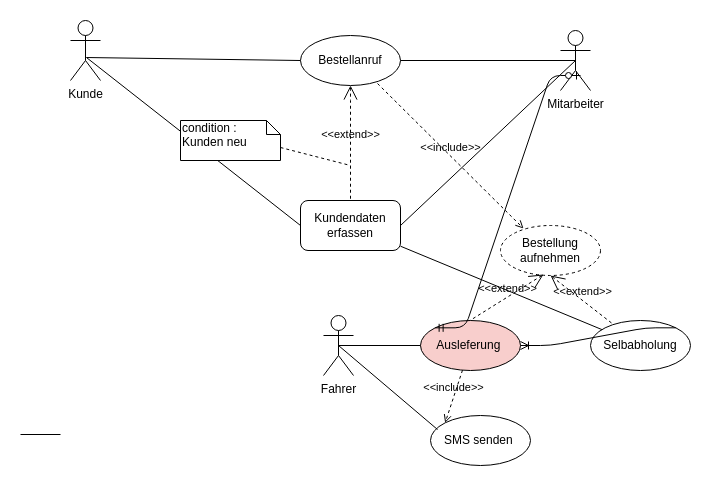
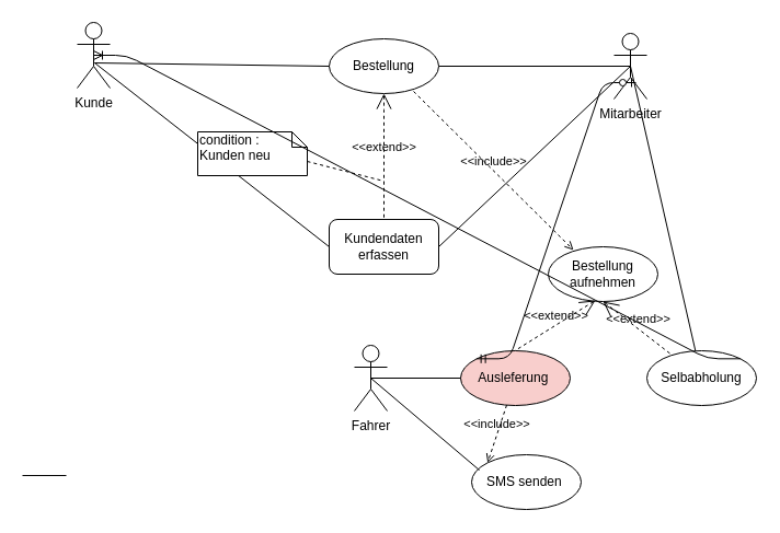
  <mxCell id="0" />
  <mxCell id="1" parent="0" />
  <mxCell id="2" value="Kunde" style="shape=umlActor;verticalLabelPosition=bottom;labelBackgroundColor=#ffffff;verticalAlign=top;html=1;" vertex="1" parent="1"><mxGeometry x="70" y="20" width="30" height="60" as="geometry" /></mxCell>
  <mxCell id="3" value="Mitarbeiter" style="shape=umlActor;verticalLabelPosition=bottom;labelBackgroundColor=#ffffff;verticalAlign=top;html=1;" vertex="1" parent="1"><mxGeometry x="560" y="30" width="30" height="60" as="geometry" /></mxCell>
  <mxCell id="4" value="Fahrer" style="shape=umlActor;verticalLabelPosition=bottom;labelBackgroundColor=#ffffff;verticalAlign=top;html=1;" vertex="1" parent="1"><mxGeometry x="323" y="315" width="30" height="60" as="geometry" /></mxCell>
- <mxCell id="5" value="Bestellanruf" style="ellipse;whiteSpace=wrap;html=1;" vertex="1" parent="1"><mxGeometry x="300" y="35" width="100" height="50" as="geometry" /></mxCell>
+ <mxCell id="5" value="Bestellung" style="ellipse;whiteSpace=wrap;html=1;" vertex="1" parent="1"><mxGeometry x="300" y="35" width="100" height="50" as="geometry" /></mxCell>
  <mxCell id="6" value="" style="line;strokeWidth=1;fillColor=none;align=left;verticalAlign=middle;spacingTop=-1;spacingLeft=3;spacingRight=3;rotatable=0;labelPosition=right;points=[];portConstraint=eastwest;" vertex="1" parent="1"><mxGeometry x="20" y="430" width="40" height="8" as="geometry" /></mxCell>
  <mxCell id="7" value="" style="endArrow=none;html=1;entryX=0.5;entryY=0.5;entryDx=0;entryDy=0;entryPerimeter=0;exitX=1;exitY=0.5;exitDx=0;exitDy=0;" edge="1" parent="1" source="5" target="3"><mxGeometry width="50" height="50" relative="1" as="geometry"><mxPoint x="330" y="44" as="sourcePoint" /><mxPoint x="380" y="-6" as="targetPoint" /></mxGeometry></mxCell>
  <mxCell id="8" value="Kundendaten erfassen" style="whiteSpace=wrap;html=1;rounded=1;" vertex="1" parent="1"><mxGeometry x="300" y="200" width="100" height="50" as="geometry" /></mxCell>
  <mxCell id="9" value="" style="endArrow=none;html=1;entryX=0.533;entryY=0.617;entryDx=0;entryDy=0;entryPerimeter=0;exitX=0;exitY=0.5;exitDx=0;exitDy=0;" edge="1" parent="1" source="5" target="2"><mxGeometry width="50" height="50" relative="1" as="geometry"><mxPoint x="383" y="115" as="sourcePoint" /><mxPoint x="585" y="70" as="targetPoint" /></mxGeometry></mxCell>
  <mxCell id="10" value="" style="endArrow=none;html=1;entryX=0.533;entryY=0.617;entryDx=0;entryDy=0;entryPerimeter=0;exitX=0;exitY=0.5;exitDx=0;exitDy=0;" edge="1" parent="1" source="8" target="2"><mxGeometry width="50" height="50" relative="1" as="geometry"><mxPoint x="200" y="200" as="sourcePoint" /><mxPoint x="95.99" y="67.02" as="targetPoint" /></mxGeometry></mxCell>
  <mxCell id="11" value="" style="endArrow=none;html=1;entryX=0.5;entryY=0.5;entryDx=0;entryDy=0;entryPerimeter=0;exitX=1;exitY=0.5;exitDx=0;exitDy=0;" edge="1" parent="1" source="8" target="3"><mxGeometry width="50" height="50" relative="1" as="geometry"><mxPoint x="310" y="235" as="sourcePoint" /><mxPoint x="95.99" y="67.02" as="targetPoint" /></mxGeometry></mxCell>
  <mxCell id="12" value="&amp;lt;&amp;lt;extend&amp;gt;&amp;gt;" style="edgeStyle=none;html=1;startArrow=open;endArrow=none;startSize=12;verticalAlign=bottom;dashed=1;labelBackgroundColor=none;entryX=0.5;entryY=0;entryDx=0;entryDy=0;" edge="1" parent="1" source="5" target="8"><mxGeometry width="160" relative="1" as="geometry"><mxPoint x="367.5" y="-50" as="sourcePoint" /><mxPoint x="410" y="142" as="targetPoint" /><Array as="points"><mxPoint x="350" y="90" /></Array></mxGeometry></mxCell>
  <mxCell id="13" value="condition : Kunden neu&amp;nbsp;" style="shape=note;whiteSpace=wrap;html=1;size=14;verticalAlign=top;align=left;spacingTop=-6;" vertex="1" parent="1"><mxGeometry x="180" y="120" width="100" height="40" as="geometry" /></mxCell>
  <mxCell id="14" value="" style="endArrow=none;dashed=1;html=1;exitX=0;exitY=0;exitDx=100;exitDy=27;exitPerimeter=0;" edge="1" parent="1" source="13"><mxGeometry width="50" height="50" relative="1" as="geometry"><mxPoint x="250" y="165" as="sourcePoint" /><mxPoint x="350" y="165" as="targetPoint" /></mxGeometry></mxCell>
- <mxCell id="15" value="Bestellung aufnehmen" style="ellipse;whiteSpace=wrap;html=1;dashed=1;" vertex="1" parent="1"><mxGeometry x="500" y="225" width="100" height="50" as="geometry" /></mxCell>
+ <mxCell id="15" value="Bestellung aufnehmen" style="ellipse;whiteSpace=wrap;html=1;" vertex="1" parent="1"><mxGeometry x="500" y="225" width="100" height="50" as="geometry" /></mxCell>
  <mxCell id="16" value="&amp;lt;&amp;lt;include&amp;gt;&amp;gt;" style="edgeStyle=none;html=1;endArrow=open;verticalAlign=bottom;dashed=1;labelBackgroundColor=none;exitX=0.77;exitY=0.96;exitDx=0;exitDy=0;exitPerimeter=0;entryX=0.23;entryY=0.06;entryDx=0;entryDy=0;entryPerimeter=0;" edge="1" parent="1" source="5" target="15"><mxGeometry width="160" relative="1" as="geometry"><mxPoint x="390" y="190" as="sourcePoint" /><mxPoint x="550" y="190" as="targetPoint" /></mxGeometry></mxCell>
  <mxCell id="17" value="Ausleferung&amp;nbsp;" style="ellipse;whiteSpace=wrap;html=1;fillColor=#f8cecc;" vertex="1" parent="1"><mxGeometry x="420" y="320" width="100" height="50" as="geometry" /></mxCell>
  <mxCell id="18" value="Selbabholung" style="ellipse;whiteSpace=wrap;html=1;" vertex="1" parent="1"><mxGeometry x="590" y="320" width="100" height="50" as="geometry" /></mxCell>
  <mxCell id="19" value="&amp;lt;&amp;lt;extend&amp;gt;&amp;gt;" style="edgeStyle=none;html=1;startArrow=open;endArrow=none;startSize=12;verticalAlign=bottom;dashed=1;labelBackgroundColor=none;entryX=0.5;entryY=0;entryDx=0;entryDy=0;exitX=0.43;exitY=0.98;exitDx=0;exitDy=0;exitPerimeter=0;" edge="1" parent="1" source="15"><mxGeometry width="160" relative="1" as="geometry"><mxPoint x="542" y="270" as="sourcePoint" /><mxPoint x="469.5" y="320" as="targetPoint" /><Array as="points" /></mxGeometry></mxCell>
  <mxCell id="20" value="&amp;lt;&amp;lt;extend&amp;gt;&amp;gt;" style="edgeStyle=none;html=1;startArrow=open;endArrow=none;startSize=12;verticalAlign=bottom;dashed=1;labelBackgroundColor=none;exitX=0.5;exitY=1;exitDx=0;exitDy=0;" edge="1" parent="1" source="15" target="18"><mxGeometry width="160" relative="1" as="geometry"><mxPoint x="570" y="270" as="sourcePoint" /><mxPoint x="570" y="385" as="targetPoint" /><Array as="points" /></mxGeometry></mxCell>
  <mxCell id="21" value="SMS senden&amp;nbsp;" style="ellipse;whiteSpace=wrap;html=1;" vertex="1" parent="1"><mxGeometry x="430" y="415" width="100" height="50" as="geometry" /></mxCell>
  <mxCell id="22" value="&amp;lt;&amp;lt;include&amp;gt;&amp;gt;" style="edgeStyle=none;html=1;endArrow=open;verticalAlign=bottom;dashed=1;labelBackgroundColor=none;entryX=0;entryY=0;entryDx=0;entryDy=0;" edge="1" parent="1" source="17" target="21"><mxGeometry width="160" relative="1" as="geometry"><mxPoint x="387" y="93" as="sourcePoint" /><mxPoint x="533" y="238" as="targetPoint" /></mxGeometry></mxCell>
  <mxCell id="23" value="" style="endArrow=none;html=1;entryX=0;entryY=0.5;entryDx=0;entryDy=0;exitX=0.5;exitY=0.5;exitDx=0;exitDy=0;exitPerimeter=0;" edge="1" parent="1" source="4" target="17"><mxGeometry width="50" height="50" relative="1" as="geometry"><mxPoint x="410" y="235" as="sourcePoint" /><mxPoint x="585" y="70" as="targetPoint" /></mxGeometry></mxCell>
  <mxCell id="24" value="" style="endArrow=none;html=1;entryX=0.07;entryY=0.28;entryDx=0;entryDy=0;entryPerimeter=0;exitX=0.5;exitY=0.5;exitDx=0;exitDy=0;exitPerimeter=0;" edge="1" parent="1" source="4" target="21"><mxGeometry width="50" height="50" relative="1" as="geometry"><mxPoint x="420" y="245" as="sourcePoint" /><mxPoint x="595" y="80" as="targetPoint" /></mxGeometry></mxCell>
- <mxCell id="25" value="" style="edgeStyle=entityRelationEdgeStyle;fontSize=12;html=1;endArrow=ERoneToMany;exitX=1;exitY=0;exitDx=0;exitDy=0;" edge="1" parent="1" source="18" target="17"><mxGeometry width="100" height="100" relative="1" as="geometry"><mxPoint x="20" y="590" as="sourcePoint" /><mxPoint x="120" y="490" as="targetPoint" /></mxGeometry></mxCell>
+ <mxCell id="25" value="" style="edgeStyle=entityRelationEdgeStyle;fontSize=12;html=1;endArrow=ERoneToMany;entryX=0.5;entryY=0.5;entryDx=0;entryDy=0;entryPerimeter=0;exitX=1;exitY=0;exitDx=0;exitDy=0;" edge="1" parent="1" source="18" target="2"><mxGeometry width="100" height="100" relative="1" as="geometry"><mxPoint x="20" y="590" as="sourcePoint" /><mxPoint x="120" y="490" as="targetPoint" /></mxGeometry></mxCell>
  <mxCell id="26" value="" style="edgeStyle=entityRelationEdgeStyle;fontSize=12;html=1;endArrow=ERzeroToOne;startArrow=ERmandOne;entryX=0.667;entryY=0.75;entryDx=0;entryDy=0;entryPerimeter=0;exitX=0;exitY=0;exitDx=0;exitDy=0;" edge="1" parent="1" source="17" target="3"><mxGeometry width="100" height="100" relative="1" as="geometry"><mxPoint x="440" y="320" as="sourcePoint" /><mxPoint x="120" y="490" as="targetPoint" /></mxGeometry></mxCell>
- <mxCell id="27" value="" style="endArrow=none;html=1;" edge="1" parent="1" source="18" target="8"><mxGeometry width="50" height="50" relative="1" as="geometry"><mxPoint x="410" y="235" as="sourcePoint" /><mxPoint x="585" y="70" as="targetPoint" /></mxGeometry></mxCell>
+ <mxCell id="27" value="" style="endArrow=none;html=1;entryX=0.5;entryY=0.5;entryDx=0;entryDy=0;entryPerimeter=0;" edge="1" parent="1" source="18" target="3"><mxGeometry width="50" height="50" relative="1" as="geometry"><mxPoint x="410" y="235" as="sourcePoint" /><mxPoint x="585" y="70" as="targetPoint" /></mxGeometry></mxCell>
